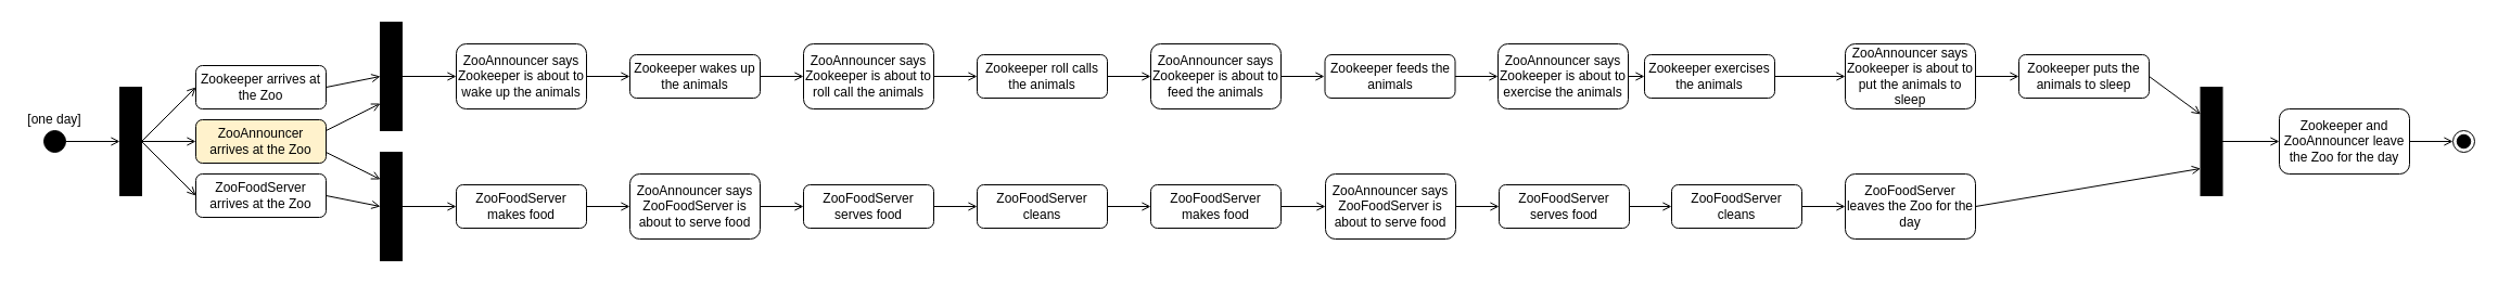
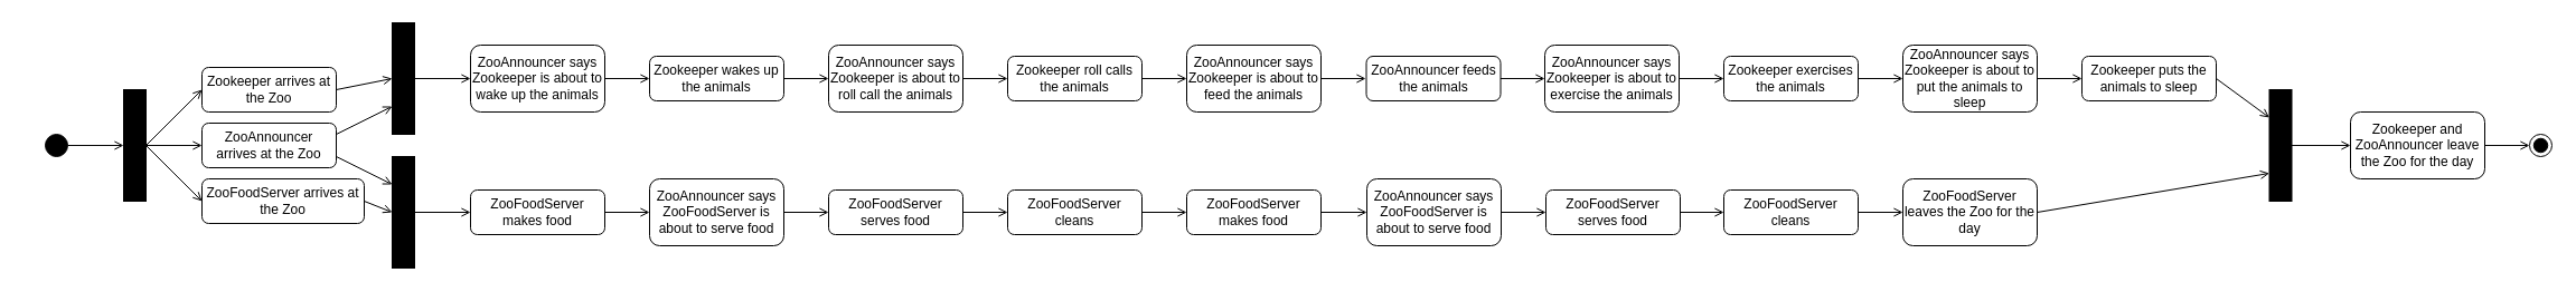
  <mxCell id="0" />
  <mxCell id="1" parent="0" />
  <mxCell id="2" style="edgeStyle=none;rounded=0;orthogonalLoop=1;jettySize=auto;html=1;exitX=1;exitY=0.5;exitDx=0;exitDy=0;entryX=0;entryY=0.5;entryDx=0;entryDy=0;endArrow=open;endFill=0;" edge="1" parent="1" source="3" target="21"><mxGeometry relative="1" as="geometry" /></mxCell>
  <mxCell id="3" value="Zookeeper arrives at the Zoo" style="rounded=1;whiteSpace=wrap;html=1;fontSize=12;glass=0;strokeWidth=1;shadow=0;" parent="1" vertex="1"><mxGeometry x="180" y="60" width="120" height="40" as="geometry" /></mxCell>
  <mxCell id="4" style="edgeStyle=orthogonalEdgeStyle;rounded=0;orthogonalLoop=1;jettySize=auto;html=1;entryX=0;entryY=0.5;entryDx=0;entryDy=0;endArrow=open;endFill=0;" edge="1" parent="1" source="5" target="10"><mxGeometry relative="1" as="geometry" /></mxCell>
  <mxCell id="5" value="" style="ellipse;whiteSpace=wrap;html=1;aspect=fixed;fillColor=#000000;" vertex="1" parent="1"><mxGeometry x="40" y="120" width="20" height="20" as="geometry" /></mxCell>
- <mxCell id="6" value="[one day]" style="text;html=1;strokeColor=none;fillColor=none;align=center;verticalAlign=middle;whiteSpace=wrap;rounded=0;" vertex="1" parent="1"><mxGeometry x="20" y="100" width="60" height="20" as="geometry" /></mxCell>
  <mxCell id="7" style="rounded=0;orthogonalLoop=1;jettySize=auto;html=1;exitX=1;exitY=0.5;exitDx=0;exitDy=0;endArrow=open;endFill=0;entryX=0;entryY=0.5;entryDx=0;entryDy=0;" edge="1" parent="1" source="10" target="3"><mxGeometry relative="1" as="geometry" /></mxCell>
  <mxCell id="8" style="edgeStyle=none;rounded=0;orthogonalLoop=1;jettySize=auto;html=1;exitX=1;exitY=0.5;exitDx=0;exitDy=0;endArrow=open;endFill=0;entryX=0;entryY=0.5;entryDx=0;entryDy=0;" edge="1" parent="1" source="10" target="12"><mxGeometry relative="1" as="geometry" /></mxCell>
  <mxCell id="9" style="edgeStyle=none;rounded=0;orthogonalLoop=1;jettySize=auto;html=1;exitX=1;exitY=0.5;exitDx=0;exitDy=0;entryX=0;entryY=0.5;entryDx=0;entryDy=0;endArrow=open;endFill=0;" edge="1" parent="1" source="10" target="15"><mxGeometry relative="1" as="geometry" /></mxCell>
  <mxCell id="10" value="" style="rounded=0;whiteSpace=wrap;html=1;fillColor=#000000;" vertex="1" parent="1"><mxGeometry x="110" y="80" width="20" height="100" as="geometry" /></mxCell>
  <mxCell id="11" style="edgeStyle=none;rounded=0;orthogonalLoop=1;jettySize=auto;html=1;exitX=1;exitY=0.5;exitDx=0;exitDy=0;entryX=0;entryY=0.5;entryDx=0;entryDy=0;endArrow=open;endFill=0;" edge="1" parent="1" source="12" target="25"><mxGeometry relative="1" as="geometry" /></mxCell>
- <mxCell id="12" value="ZooFoodServer arrives at the Zoo" style="rounded=1;whiteSpace=wrap;html=1;fontSize=12;glass=0;strokeWidth=1;shadow=0;" vertex="1" parent="1"><mxGeometry x="180" y="160" width="120" height="40" as="geometry" /></mxCell>
+ <mxCell id="12" value="ZooFoodServer arrives at the Zoo" style="rounded=1;whiteSpace=wrap;html=1;fontSize=12;glass=0;strokeWidth=1;shadow=0;" vertex="1" parent="1"><mxGeometry x="180" y="160" width="145" height="40" as="geometry" /></mxCell>
  <mxCell id="13" style="edgeStyle=none;rounded=0;orthogonalLoop=1;jettySize=auto;html=1;exitX=1;exitY=0.25;exitDx=0;exitDy=0;entryX=0;entryY=0.75;entryDx=0;entryDy=0;endArrow=open;endFill=0;" edge="1" parent="1" source="15" target="21"><mxGeometry relative="1" as="geometry" /></mxCell>
  <mxCell id="14" style="edgeStyle=none;rounded=0;orthogonalLoop=1;jettySize=auto;html=1;exitX=1;exitY=0.75;exitDx=0;exitDy=0;entryX=0;entryY=0.25;entryDx=0;entryDy=0;endArrow=open;endFill=0;" edge="1" parent="1" source="15" target="25"><mxGeometry relative="1" as="geometry" /></mxCell>
- <mxCell id="15" value="ZooAnnouncer arrives at the Zoo" style="rounded=1;whiteSpace=wrap;html=1;fontSize=12;glass=0;strokeWidth=1;shadow=0;fillColor=#fff2cc;" vertex="1" parent="1"><mxGeometry x="180" y="110" width="120" height="40" as="geometry" /></mxCell>
+ <mxCell id="15" value="ZooAnnouncer arrives at the Zoo" style="rounded=1;whiteSpace=wrap;html=1;fontSize=12;glass=0;strokeWidth=1;shadow=0;" vertex="1" parent="1"><mxGeometry x="180" y="110" width="120" height="40" as="geometry" /></mxCell>
  <mxCell id="16" style="edgeStyle=none;rounded=0;orthogonalLoop=1;jettySize=auto;html=1;exitX=1;exitY=0.5;exitDx=0;exitDy=0;entryX=0;entryY=0.5;entryDx=0;entryDy=0;endArrow=open;endFill=0;" edge="1" parent="1" source="17" target="23"><mxGeometry relative="1" as="geometry" /></mxCell>
  <mxCell id="17" value="ZooAnnouncer says Zookeeper is about to wake up the animals" style="rounded=1;whiteSpace=wrap;html=1;fontSize=12;glass=0;strokeWidth=1;shadow=0;" vertex="1" parent="1"><mxGeometry x="420" y="40" width="120" height="60" as="geometry" /></mxCell>
  <mxCell id="18" style="edgeStyle=none;rounded=0;orthogonalLoop=1;jettySize=auto;html=1;exitX=1;exitY=0.5;exitDx=0;exitDy=0;entryX=0;entryY=0.5;entryDx=0;entryDy=0;endArrow=open;endFill=0;" edge="1" parent="1" source="19" target="49"><mxGeometry relative="1" as="geometry" /></mxCell>
  <mxCell id="19" value="ZooFoodServer makes food" style="rounded=1;whiteSpace=wrap;html=1;fontSize=12;glass=0;strokeWidth=1;shadow=0;" vertex="1" parent="1"><mxGeometry x="420" y="170" width="120" height="40" as="geometry" /></mxCell>
  <mxCell id="20" style="edgeStyle=none;rounded=0;orthogonalLoop=1;jettySize=auto;html=1;exitX=1;exitY=0.5;exitDx=0;exitDy=0;entryX=0;entryY=0.5;entryDx=0;entryDy=0;endArrow=open;endFill=0;" edge="1" parent="1" source="21" target="17"><mxGeometry relative="1" as="geometry" /></mxCell>
  <mxCell id="21" value="" style="rounded=0;whiteSpace=wrap;html=1;fillColor=#000000;" vertex="1" parent="1"><mxGeometry x="350" y="20" width="20" height="100" as="geometry" /></mxCell>
  <mxCell id="22" style="edgeStyle=none;rounded=0;orthogonalLoop=1;jettySize=auto;html=1;exitX=1;exitY=0.5;exitDx=0;exitDy=0;entryX=0;entryY=0.5;entryDx=0;entryDy=0;endArrow=open;endFill=0;" edge="1" parent="1" source="23" target="27"><mxGeometry relative="1" as="geometry" /></mxCell>
  <mxCell id="23" value="Zookeeper wakes up the animals" style="rounded=1;whiteSpace=wrap;html=1;fontSize=12;glass=0;strokeWidth=1;shadow=0;" vertex="1" parent="1"><mxGeometry x="580" y="50" width="120" height="40" as="geometry" /></mxCell>
  <mxCell id="24" style="edgeStyle=none;rounded=0;orthogonalLoop=1;jettySize=auto;html=1;exitX=1;exitY=0.5;exitDx=0;exitDy=0;entryX=0;entryY=0.5;entryDx=0;entryDy=0;endArrow=open;endFill=0;" edge="1" parent="1" source="25" target="19"><mxGeometry relative="1" as="geometry" /></mxCell>
  <mxCell id="25" value="" style="rounded=0;whiteSpace=wrap;html=1;fillColor=#000000;" vertex="1" parent="1"><mxGeometry x="350" y="140" width="20" height="100" as="geometry" /></mxCell>
  <mxCell id="26" style="edgeStyle=none;rounded=0;orthogonalLoop=1;jettySize=auto;html=1;exitX=1;exitY=0.5;exitDx=0;exitDy=0;entryX=0;entryY=0.5;entryDx=0;entryDy=0;endArrow=open;endFill=0;" edge="1" parent="1" source="27" target="29"><mxGeometry relative="1" as="geometry" /></mxCell>
  <mxCell id="27" value="ZooAnnouncer says Zookeeper is about to roll call the animals" style="rounded=1;whiteSpace=wrap;html=1;fontSize=12;glass=0;strokeWidth=1;shadow=0;" vertex="1" parent="1"><mxGeometry x="740" y="40" width="120" height="60" as="geometry" /></mxCell>
  <mxCell id="28" style="edgeStyle=none;rounded=0;orthogonalLoop=1;jettySize=auto;html=1;exitX=1;exitY=0.5;exitDx=0;exitDy=0;entryX=0;entryY=0.5;entryDx=0;entryDy=0;endArrow=open;endFill=0;" edge="1" parent="1" source="29" target="31"><mxGeometry relative="1" as="geometry" /></mxCell>
  <mxCell id="29" value="Zookeeper roll calls the animals" style="rounded=1;whiteSpace=wrap;html=1;fontSize=12;glass=0;strokeWidth=1;shadow=0;" vertex="1" parent="1"><mxGeometry x="900" y="50" width="120" height="40" as="geometry" /></mxCell>
  <mxCell id="30" style="edgeStyle=none;rounded=0;orthogonalLoop=1;jettySize=auto;html=1;exitX=1;exitY=0.5;exitDx=0;exitDy=0;endArrow=open;endFill=0;" edge="1" parent="1" source="31"><mxGeometry relative="1" as="geometry"><mxPoint x="1220" y="70" as="targetPoint" /></mxGeometry></mxCell>
  <mxCell id="31" value="ZooAnnouncer says Zookeeper is about to feed the animals" style="rounded=1;whiteSpace=wrap;html=1;fontSize=12;glass=0;strokeWidth=1;shadow=0;" vertex="1" parent="1"><mxGeometry x="1060" y="40" width="120" height="60" as="geometry" /></mxCell>
  <mxCell id="32" style="edgeStyle=none;rounded=0;orthogonalLoop=1;jettySize=auto;html=1;exitX=1;exitY=0.5;exitDx=0;exitDy=0;entryX=0;entryY=0.5;entryDx=0;entryDy=0;endArrow=open;endFill=0;" edge="1" parent="1" source="33" target="35"><mxGeometry relative="1" as="geometry" /></mxCell>
- <mxCell id="33" value="Zookeeper feeds the animals" style="rounded=1;whiteSpace=wrap;html=1;fontSize=12;glass=0;strokeWidth=1;shadow=0;" vertex="1" parent="1"><mxGeometry x="1220.5" y="50" width="120" height="40" as="geometry" /></mxCell>
+ <mxCell id="33" value="ZooAnnouncer feeds the animals" style="rounded=1;whiteSpace=wrap;html=1;fontSize=12;glass=0;strokeWidth=1;shadow=0;" vertex="1" parent="1"><mxGeometry x="1220.5" y="50" width="120" height="40" as="geometry" /></mxCell>
  <mxCell id="34" style="edgeStyle=none;rounded=0;orthogonalLoop=1;jettySize=auto;html=1;exitX=1;exitY=0.5;exitDx=0;exitDy=0;entryX=0;entryY=0.5;entryDx=0;entryDy=0;endArrow=open;endFill=0;" edge="1" parent="1" source="35" target="37"><mxGeometry relative="1" as="geometry" /></mxCell>
  <mxCell id="35" value="ZooAnnouncer says Zookeeper is about to exercise the animals" style="rounded=1;whiteSpace=wrap;html=1;fontSize=12;glass=0;strokeWidth=1;shadow=0;" vertex="1" parent="1"><mxGeometry x="1380" y="40" width="120" height="60" as="geometry" /></mxCell>
  <mxCell id="36" style="edgeStyle=none;rounded=0;orthogonalLoop=1;jettySize=auto;html=1;exitX=1;exitY=0.5;exitDx=0;exitDy=0;entryX=0;entryY=0.5;entryDx=0;entryDy=0;endArrow=open;endFill=0;" edge="1" parent="1" source="37" target="39"><mxGeometry relative="1" as="geometry" /></mxCell>
- <mxCell id="37" value="Zookeeper exercises the animals" style="rounded=1;whiteSpace=wrap;html=1;fontSize=12;glass=0;strokeWidth=1;shadow=0;" vertex="1" parent="1"><mxGeometry x="1515" y="50" width="120" height="40" as="geometry" /></mxCell>
+ <mxCell id="37" value="Zookeeper exercises the animals" style="rounded=1;whiteSpace=wrap;html=1;fontSize=12;glass=0;strokeWidth=1;shadow=0;" vertex="1" parent="1"><mxGeometry x="1540" y="50" width="120" height="40" as="geometry" /></mxCell>
  <mxCell id="38" style="edgeStyle=none;rounded=0;orthogonalLoop=1;jettySize=auto;html=1;exitX=1;exitY=0.5;exitDx=0;exitDy=0;entryX=0;entryY=0.5;entryDx=0;entryDy=0;endArrow=open;endFill=0;" edge="1" parent="1" source="39" target="41"><mxGeometry relative="1" as="geometry" /></mxCell>
  <mxCell id="39" value="ZooAnnouncer says Zookeeper is about to put the animals to sleep" style="rounded=1;whiteSpace=wrap;html=1;fontSize=12;glass=0;strokeWidth=1;shadow=0;" vertex="1" parent="1"><mxGeometry x="1700" y="40" width="120" height="60" as="geometry" /></mxCell>
  <mxCell id="40" style="edgeStyle=none;rounded=0;orthogonalLoop=1;jettySize=auto;html=1;exitX=1;exitY=0.5;exitDx=0;exitDy=0;entryX=0;entryY=0.25;entryDx=0;entryDy=0;endArrow=open;endFill=0;" edge="1" parent="1" source="41" target="45"><mxGeometry relative="1" as="geometry" /></mxCell>
  <mxCell id="41" value="Zookeeper puts the animals to sleep" style="rounded=1;whiteSpace=wrap;html=1;fontSize=12;glass=0;strokeWidth=1;shadow=0;" vertex="1" parent="1"><mxGeometry x="1860" y="50" width="120" height="40" as="geometry" /></mxCell>
  <mxCell id="42" style="edgeStyle=none;rounded=0;orthogonalLoop=1;jettySize=auto;html=1;exitX=1;exitY=0.5;exitDx=0;exitDy=0;entryX=0;entryY=0.5;entryDx=0;entryDy=0;endArrow=open;endFill=0;" edge="1" parent="1" source="43" target="63"><mxGeometry relative="1" as="geometry" /></mxCell>
  <mxCell id="43" value="Zookeeper and ZooAnnouncer leave the Zoo for the day" style="rounded=1;whiteSpace=wrap;html=1;fontSize=12;glass=0;strokeWidth=1;shadow=0;" vertex="1" parent="1"><mxGeometry x="2100" y="100" width="120" height="60" as="geometry" /></mxCell>
  <mxCell id="44" style="edgeStyle=none;rounded=0;orthogonalLoop=1;jettySize=auto;html=1;exitX=1;exitY=0.5;exitDx=0;exitDy=0;endArrow=open;endFill=0;entryX=0;entryY=0.5;entryDx=0;entryDy=0;" edge="1" parent="1" source="45" target="43"><mxGeometry relative="1" as="geometry"><mxPoint x="2100" y="130" as="targetPoint" /></mxGeometry></mxCell>
  <mxCell id="45" value="" style="rounded=0;whiteSpace=wrap;html=1;fillColor=#000000;" vertex="1" parent="1"><mxGeometry x="2027.5" y="80" width="20" height="100" as="geometry" /></mxCell>
  <mxCell id="46" style="edgeStyle=none;rounded=0;orthogonalLoop=1;jettySize=auto;html=1;exitX=1;exitY=0.5;exitDx=0;exitDy=0;entryX=0;entryY=0.5;entryDx=0;entryDy=0;endArrow=open;endFill=0;" edge="1" parent="1" source="47" target="51"><mxGeometry relative="1" as="geometry" /></mxCell>
  <mxCell id="47" value="ZooFoodServer serves food" style="rounded=1;whiteSpace=wrap;html=1;fontSize=12;glass=0;strokeWidth=1;shadow=0;" vertex="1" parent="1"><mxGeometry x="740" y="170" width="120" height="40" as="geometry" /></mxCell>
  <mxCell id="48" style="edgeStyle=none;rounded=0;orthogonalLoop=1;jettySize=auto;html=1;exitX=1;exitY=0.5;exitDx=0;exitDy=0;entryX=0;entryY=0.5;entryDx=0;entryDy=0;endArrow=open;endFill=0;" edge="1" parent="1" source="49" target="47"><mxGeometry relative="1" as="geometry" /></mxCell>
  <mxCell id="49" value="ZooAnnouncer says ZooFoodServer is about to serve food" style="rounded=1;whiteSpace=wrap;html=1;fontSize=12;glass=0;strokeWidth=1;shadow=0;" vertex="1" parent="1"><mxGeometry x="580" y="160" width="120" height="60" as="geometry" /></mxCell>
  <mxCell id="50" style="edgeStyle=none;rounded=0;orthogonalLoop=1;jettySize=auto;html=1;exitX=1;exitY=0.5;exitDx=0;exitDy=0;entryX=0;entryY=0.5;entryDx=0;entryDy=0;endArrow=open;endFill=0;" edge="1" parent="1" source="51" target="53"><mxGeometry relative="1" as="geometry" /></mxCell>
  <mxCell id="51" value="ZooFoodServer cleans" style="rounded=1;whiteSpace=wrap;html=1;fontSize=12;glass=0;strokeWidth=1;shadow=0;" vertex="1" parent="1"><mxGeometry x="900" y="170" width="120" height="40" as="geometry" /></mxCell>
  <mxCell id="52" style="edgeStyle=none;rounded=0;orthogonalLoop=1;jettySize=auto;html=1;exitX=1;exitY=0.5;exitDx=0;exitDy=0;entryX=0;entryY=0.5;entryDx=0;entryDy=0;endArrow=open;endFill=0;" edge="1" parent="1" source="53" target="57"><mxGeometry relative="1" as="geometry" /></mxCell>
  <mxCell id="53" value="ZooFoodServer makes food" style="rounded=1;whiteSpace=wrap;html=1;fontSize=12;glass=0;strokeWidth=1;shadow=0;" vertex="1" parent="1"><mxGeometry x="1060" y="170" width="120" height="40" as="geometry" /></mxCell>
  <mxCell id="54" style="edgeStyle=none;rounded=0;orthogonalLoop=1;jettySize=auto;html=1;exitX=1;exitY=0.5;exitDx=0;exitDy=0;entryX=0;entryY=0.5;entryDx=0;entryDy=0;endArrow=open;endFill=0;" edge="1" parent="1" source="55" target="59"><mxGeometry relative="1" as="geometry" /></mxCell>
  <mxCell id="55" value="ZooFoodServer serves food" style="rounded=1;whiteSpace=wrap;html=1;fontSize=12;glass=0;strokeWidth=1;shadow=0;" vertex="1" parent="1"><mxGeometry x="1381" y="170" width="120" height="40" as="geometry" /></mxCell>
  <mxCell id="56" style="edgeStyle=none;rounded=0;orthogonalLoop=1;jettySize=auto;html=1;exitX=1;exitY=0.5;exitDx=0;exitDy=0;entryX=0;entryY=0.5;entryDx=0;entryDy=0;endArrow=open;endFill=0;" edge="1" parent="1" source="57" target="55"><mxGeometry relative="1" as="geometry" /></mxCell>
  <mxCell id="57" value="ZooAnnouncer says ZooFoodServer is about to serve food" style="rounded=1;whiteSpace=wrap;html=1;fontSize=12;glass=0;strokeWidth=1;shadow=0;" vertex="1" parent="1"><mxGeometry x="1221" y="160" width="120" height="60" as="geometry" /></mxCell>
  <mxCell id="58" style="edgeStyle=none;rounded=0;orthogonalLoop=1;jettySize=auto;html=1;exitX=1;exitY=0.5;exitDx=0;exitDy=0;entryX=0;entryY=0.5;entryDx=0;entryDy=0;endArrow=open;endFill=0;" edge="1" parent="1" source="59" target="61"><mxGeometry relative="1" as="geometry" /></mxCell>
  <mxCell id="59" value="ZooFoodServer cleans" style="rounded=1;whiteSpace=wrap;html=1;fontSize=12;glass=0;strokeWidth=1;shadow=0;" vertex="1" parent="1"><mxGeometry x="1540" y="170" width="120" height="40" as="geometry" /></mxCell>
  <mxCell id="60" style="edgeStyle=none;rounded=0;orthogonalLoop=1;jettySize=auto;html=1;exitX=1;exitY=0.5;exitDx=0;exitDy=0;entryX=0;entryY=0.75;entryDx=0;entryDy=0;endArrow=open;endFill=0;" edge="1" parent="1" source="61" target="45"><mxGeometry relative="1" as="geometry" /></mxCell>
  <mxCell id="61" value="ZooFoodServer leaves the Zoo for the day" style="rounded=1;whiteSpace=wrap;html=1;fontSize=12;glass=0;strokeWidth=1;shadow=0;" vertex="1" parent="1"><mxGeometry x="1700" y="160" width="120" height="60" as="geometry" /></mxCell>
  <mxCell id="62" value="" style="group" vertex="1" connectable="0" parent="1"><mxGeometry x="2260" y="120" width="20" height="20" as="geometry" /></mxCell>
  <mxCell id="63" value="" style="ellipse;whiteSpace=wrap;html=1;aspect=fixed;fillColor=none;" vertex="1" parent="62"><mxGeometry width="20" height="20" as="geometry" /></mxCell>
  <mxCell id="64" value="" style="ellipse;whiteSpace=wrap;html=1;aspect=fixed;fillColor=#000000;" vertex="1" parent="62"><mxGeometry x="3.75" y="3.75" width="12.5" height="12.5" as="geometry" /></mxCell>
